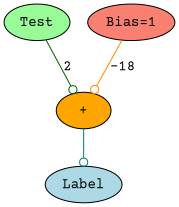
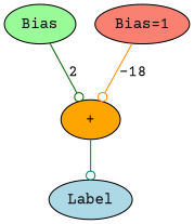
  digraph {
    fontname="Courier Prime"
    rankdir=TB
    node [fontname="Courier Prime" style=filled]
    edge [arrowhead=odot fontname="Courier Prime"]
-   n1 [fillcolor=palegreen label=Test]
+   n1 [fillcolor=palegreen label=Bias]
    n2 [fillcolor=orange label="+"]
    n3 [fillcolor=lightblue label=Label]
    n4 [fillcolor=salmon label="Bias=1"]
    n1 -> n2 [color=darkgreen label=2]
    n2 -> n3 [color=teal]
    n4 -> n2 [color=darkorange label=-18]
  }
